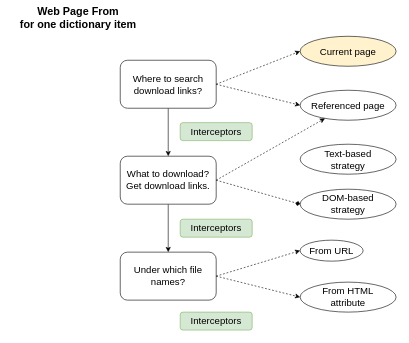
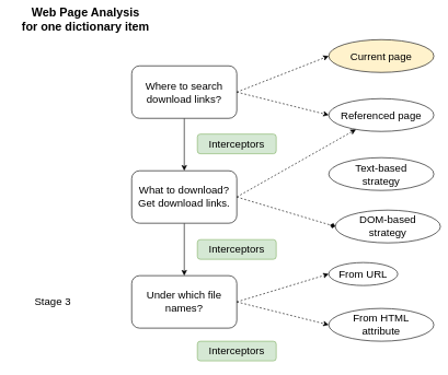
  <mxCell id="0" />
  <mxCell id="1" parent="0" />
  <mxCell id="2" value="" style="edgeStyle=orthogonalEdgeStyle;rounded=0;orthogonalLoop=1;jettySize=auto;html=1;" edge="1" parent="1" source="3" target="5"><mxGeometry relative="1" as="geometry" /></mxCell>
  <mxCell id="3" value="&lt;font style=&quot;font-size: 16px&quot;&gt;Where to search&lt;br&gt;download links?&lt;br&gt;&lt;/font&gt;" style="rounded=1;whiteSpace=wrap;html=1;" vertex="1" parent="1"><mxGeometry x="200" y="100" width="160" height="80" as="geometry" /></mxCell>
  <mxCell id="4" value="" style="edgeStyle=orthogonalEdgeStyle;rounded=0;orthogonalLoop=1;jettySize=auto;html=1;" edge="1" parent="1" source="5" target="6"><mxGeometry relative="1" as="geometry" /></mxCell>
  <mxCell id="5" value="&lt;font style=&quot;font-size: 16px&quot;&gt;What to download?&lt;br&gt;Get download links.&lt;br&gt;&lt;/font&gt;" style="rounded=1;whiteSpace=wrap;html=1;" vertex="1" parent="1"><mxGeometry x="200" y="260" width="160" height="80" as="geometry" /></mxCell>
  <mxCell id="6" value="&lt;font style=&quot;font-size: 16px&quot;&gt;Under which file names?&lt;br&gt;&lt;/font&gt;" style="rounded=1;whiteSpace=wrap;html=1;" vertex="1" parent="1"><mxGeometry x="200" y="420" width="160" height="80" as="geometry" /></mxCell>
+ <mxCell id="7" value="&lt;font style=&quot;font-size: 16px&quot;&gt;Stage 3&lt;br&gt;&lt;/font&gt;" style="text;html=1;strokeColor=none;fillColor=none;align=center;verticalAlign=middle;whiteSpace=wrap;rounded=0;" vertex="1" parent="1"><mxGeometry x="50" y="450" width="60" height="20" as="geometry" /></mxCell>
  <mxCell id="8" value="&lt;font style=&quot;font-size: 16px&quot;&gt;Interceptors&lt;/font&gt;" style="rounded=1;whiteSpace=wrap;html=1;fillColor=#d5e8d4;strokeColor=#82b366;" vertex="1" parent="1"><mxGeometry x="300" y="204" width="120" height="30" as="geometry" /></mxCell>
  <mxCell id="9" value="&lt;font style=&quot;font-size: 16px&quot;&gt;Interceptors&lt;/font&gt;" style="rounded=1;whiteSpace=wrap;html=1;fillColor=#d5e8d4;strokeColor=#82b366;" vertex="1" parent="1"><mxGeometry x="300" y="365" width="120" height="30" as="geometry" /></mxCell>
  <mxCell id="10" value="&lt;font style=&quot;font-size: 16px&quot;&gt;Interceptors&lt;/font&gt;" style="rounded=1;whiteSpace=wrap;html=1;fillColor=#d5e8d4;strokeColor=#82b366;" vertex="1" parent="1"><mxGeometry x="300" y="520" width="120" height="30" as="geometry" /></mxCell>
  <mxCell id="11" value="&lt;font style=&quot;font-size: 16px&quot;&gt;Current page&lt;/font&gt;" style="ellipse;whiteSpace=wrap;html=1;fillColor=#fff2cc;" vertex="1" parent="1"><mxGeometry x="500" y="60" width="160" height="50" as="geometry" /></mxCell>
  <mxCell id="12" value="&lt;font style=&quot;font-size: 16px&quot;&gt;Referenced page&lt;br&gt;&lt;/font&gt;" style="ellipse;whiteSpace=wrap;html=1;" vertex="1" parent="1"><mxGeometry x="500" y="150" width="160" height="50" as="geometry" /></mxCell>
  <mxCell id="13" value="" style="endArrow=classic;html=1;exitX=1;exitY=0.5;exitDx=0;exitDy=0;entryX=0;entryY=0.5;entryDx=0;entryDy=0;dashed=1;" edge="1" parent="1" source="3" target="11"><mxGeometry width="50" height="50" relative="1" as="geometry"><mxPoint x="390" y="110" as="sourcePoint" /><mxPoint x="440" y="60" as="targetPoint" /></mxGeometry></mxCell>
  <mxCell id="14" value="" style="endArrow=classic;html=1;dashed=1;entryX=0;entryY=0.5;entryDx=0;entryDy=0;" edge="1" parent="1" target="12"><mxGeometry width="50" height="50" relative="1" as="geometry"><mxPoint x="360" y="140" as="sourcePoint" /><mxPoint x="480" y="130" as="targetPoint" /></mxGeometry></mxCell>
  <mxCell id="15" value="&lt;font style=&quot;font-size: 16px&quot;&gt;Text-based&lt;br&gt;strategy&lt;br&gt;&lt;/font&gt;" style="ellipse;whiteSpace=wrap;html=1;" vertex="1" parent="1"><mxGeometry x="500" y="240" width="160" height="50" as="geometry" /></mxCell>
- <mxCell id="16" value="&lt;font style=&quot;font-size: 16px&quot;&gt;DOM-based&lt;br&gt;strategy&lt;br&gt;&lt;/font&gt;" style="ellipse;whiteSpace=wrap;html=1;" vertex="1" parent="1"><mxGeometry x="500" y="315" width="160" height="50" as="geometry" /></mxCell>
+ <mxCell id="16" value="&lt;font style=&quot;font-size: 16px&quot;&gt;DOM-based&lt;br&gt;strategy&lt;br&gt;&lt;/font&gt;" style="ellipse;whiteSpace=wrap;html=1;" vertex="1" parent="1"><mxGeometry x="510" y="320" width="160" height="50" as="geometry" /></mxCell>
  <mxCell id="17" value="" style="endArrow=classic;html=1;dashed=1;exitX=1;exitY=0.5;exitDx=0;exitDy=0;" edge="1" parent="1" source="5" target="12"><mxGeometry width="50" height="50" relative="1" as="geometry"><mxPoint x="410" y="320" as="sourcePoint" /><mxPoint x="460" y="270" as="targetPoint" /></mxGeometry></mxCell>
  <mxCell id="18" value="" style="endArrow=diamond;html=1;dashed=1;exitX=1;exitY=0.5;exitDx=0;exitDy=0;entryX=0;entryY=0.5;entryDx=0;entryDy=0;" edge="1" parent="1" source="5" target="16"><mxGeometry width="50" height="50" relative="1" as="geometry"><mxPoint x="420" y="340" as="sourcePoint" /><mxPoint x="470" y="290" as="targetPoint" /></mxGeometry></mxCell>
  <mxCell id="19" value="&lt;font style=&quot;font-size: 16px&quot;&gt;From HTML&lt;br&gt;attribute&lt;/font&gt;" style="ellipse;whiteSpace=wrap;html=1;" vertex="1" parent="1"><mxGeometry x="500" y="470" width="160" height="50" as="geometry" /></mxCell>
  <mxCell id="20" value="&lt;font style=&quot;font-size: 16px&quot;&gt;From URL&lt;/font&gt;" style="ellipse;whiteSpace=wrap;html=1;" vertex="1" parent="1"><mxGeometry x="500" y="400" width="105" height="35" as="geometry" /></mxCell>
  <mxCell id="21" value="" style="endArrow=classic;html=1;dashed=1;exitX=1;exitY=0.5;exitDx=0;exitDy=0;entryX=0;entryY=0.5;entryDx=0;entryDy=0;" edge="1" parent="1" source="6" target="20"><mxGeometry width="50" height="50" relative="1" as="geometry"><mxPoint x="420" y="460" as="sourcePoint" /><mxPoint x="470" y="410" as="targetPoint" /></mxGeometry></mxCell>
  <mxCell id="22" value="" style="endArrow=classic;html=1;dashed=1;exitX=1;exitY=0.5;exitDx=0;exitDy=0;entryX=0;entryY=0.5;entryDx=0;entryDy=0;" edge="1" parent="1" source="6" target="19"><mxGeometry width="50" height="50" relative="1" as="geometry"><mxPoint x="440" y="510" as="sourcePoint" /><mxPoint x="490" y="460" as="targetPoint" /></mxGeometry></mxCell>
- <mxCell id="23" value="&lt;b&gt;&lt;font style=&quot;font-size: 18px&quot;&gt;Web Page From&lt;br&gt;for one dictionary item&lt;br&gt;&lt;/font&gt;&lt;/b&gt;" style="text;html=1;strokeColor=none;fillColor=none;align=center;verticalAlign=middle;whiteSpace=wrap;rounded=0;" vertex="1" parent="1"><mxGeometry x="20" width="220" height="20" as="geometry" y="20" /></mxCell>
+ <mxCell id="23" value="&lt;b&gt;&lt;font style=&quot;font-size: 18px&quot;&gt;Web Page Analysis&lt;br&gt;for one dictionary item&lt;br&gt;&lt;/font&gt;&lt;/b&gt;" style="text;html=1;strokeColor=none;fillColor=none;align=center;verticalAlign=middle;whiteSpace=wrap;rounded=0;" vertex="1" parent="1"><mxGeometry x="20" width="220" height="20" as="geometry" y="20" /></mxCell>
